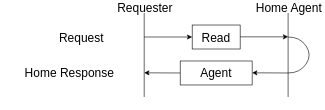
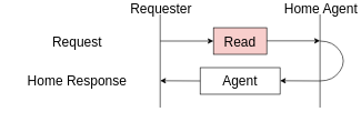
  <mxCell id="0" />
  <mxCell id="1" parent="0" />
  <mxCell id="2" value="" style="endArrow=none;html=1;rounded=0;" edge="1" parent="1"><mxGeometry width="50" height="50" relative="1" as="geometry"><mxPoint x="240" y="160" as="sourcePoint" /><mxPoint x="240" y="20" as="targetPoint" /></mxGeometry></mxCell>
  <mxCell id="3" value="&lt;font style=&quot;font-size: 20px;&quot;&gt;Requester&lt;/font&gt;" style="edgeLabel;html=1;align=center;verticalAlign=middle;resizable=0;points=[];labelBackgroundColor=none;" connectable="0" vertex="1" parent="2"><mxGeometry x="0.26" y="-3" relative="1" as="geometry"><mxPoint x="-3" y="-62" as="offset" /></mxGeometry></mxCell>
  <mxCell id="4" value="" style="endArrow=none;html=1;rounded=0;" edge="1" parent="1"><mxGeometry width="50" height="50" relative="1" as="geometry"><mxPoint x="480" y="160" as="sourcePoint" /><mxPoint x="480" y="20" as="targetPoint" /></mxGeometry></mxCell>
  <mxCell id="5" value="&lt;font style=&quot;font-size: 20px;&quot;&gt;Home Agent&lt;/font&gt;" style="edgeLabel;html=1;align=center;verticalAlign=middle;resizable=0;points=[];labelBackgroundColor=none;" connectable="0" vertex="1" parent="4"><mxGeometry x="0.26" y="-3" relative="1" as="geometry"><mxPoint x="-3" y="-62" as="offset" /></mxGeometry></mxCell>
- <mxCell id="6" value="Read" style="rounded=0;whiteSpace=wrap;html=1;labelBackgroundColor=none;fontSize=20;" vertex="1" parent="1"><mxGeometry x="320" y="40" width="80" height="40" as="geometry" /></mxCell>
+ <mxCell id="6" value="Read" style="rounded=0;whiteSpace=wrap;html=1;labelBackgroundColor=none;fontSize=20;fillColor=#f8cecc;" vertex="1" parent="1"><mxGeometry x="320" y="40" width="80" height="40" as="geometry" /></mxCell>
  <mxCell id="7" value="Agent" style="rounded=0;whiteSpace=wrap;html=1;labelBackgroundColor=none;fontSize=20;" vertex="1" parent="1"><mxGeometry x="300" y="100" width="120" height="40" as="geometry" /></mxCell>
  <mxCell id="8" value="" style="endArrow=classic;html=1;rounded=0;fontSize=20;entryX=0;entryY=0.5;entryDx=0;entryDy=0;" edge="1" parent="1" target="6"><mxGeometry width="50" height="50" relative="1" as="geometry"><mxPoint x="240" y="60" as="sourcePoint" /><mxPoint x="130" y="70" as="targetPoint" /></mxGeometry></mxCell>
  <mxCell id="9" value="" style="endArrow=classic;html=1;rounded=0;fontSize=20;entryX=0;entryY=0.5;entryDx=0;entryDy=0;" edge="1" parent="1"><mxGeometry width="50" height="50" relative="1" as="geometry"><mxPoint x="400" y="59.72" as="sourcePoint" /><mxPoint x="480" y="59.72" as="targetPoint" /></mxGeometry></mxCell>
  <mxCell id="10" value="" style="endArrow=classic;html=1;rounded=0;fontSize=20;" edge="1" parent="1"><mxGeometry width="50" height="50" relative="1" as="geometry"><mxPoint x="480" y="120" as="sourcePoint" /><mxPoint x="420" y="119.72" as="targetPoint" /></mxGeometry></mxCell>
  <mxCell id="11" value="" style="endArrow=classic;html=1;rounded=0;fontSize=20;" edge="1" parent="1"><mxGeometry width="50" height="50" relative="1" as="geometry"><mxPoint x="300" y="120" as="sourcePoint" /><mxPoint x="240" y="119.72" as="targetPoint" /></mxGeometry></mxCell>
  <mxCell id="12" value="" style="endArrow=none;html=1;fontSize=20;strokeColor=default;curved=1;" edge="1" parent="1"><mxGeometry width="50" height="50" relative="1" as="geometry"><mxPoint x="480" y="120" as="sourcePoint" /><mxPoint x="480" y="60" as="targetPoint" /><Array as="points"><mxPoint x="500" y="120" /><mxPoint x="520" y="90" /><mxPoint x="500" y="60" /></Array></mxGeometry></mxCell>
- <mxCell id="13" value="Request" style="text;html=1;align=center;verticalAlign=middle;resizable=0;points=[];autosize=1;strokeColor=none;fillColor=none;fontSize=20;" vertex="1" parent="1"><mxGeometry x="85" y="40" width="100" height="40" as="geometry" /></mxCell>
+ <mxCell id="13" value="Request" style="text;html=1;align=center;verticalAlign=middle;resizable=0;points=[];autosize=1;strokeColor=none;fillColor=none;fontSize=20;" vertex="1" parent="1"><mxGeometry x="65" y="40" width="100" height="40" as="geometry" /></mxCell>
  <mxCell id="14" value="Home Response" style="text;html=1;align=center;verticalAlign=middle;resizable=0;points=[];autosize=1;strokeColor=none;fillColor=none;fontSize=20;" vertex="1" parent="1"><mxGeometry x="20" y="100" width="190" height="40" as="geometry" /></mxCell>
